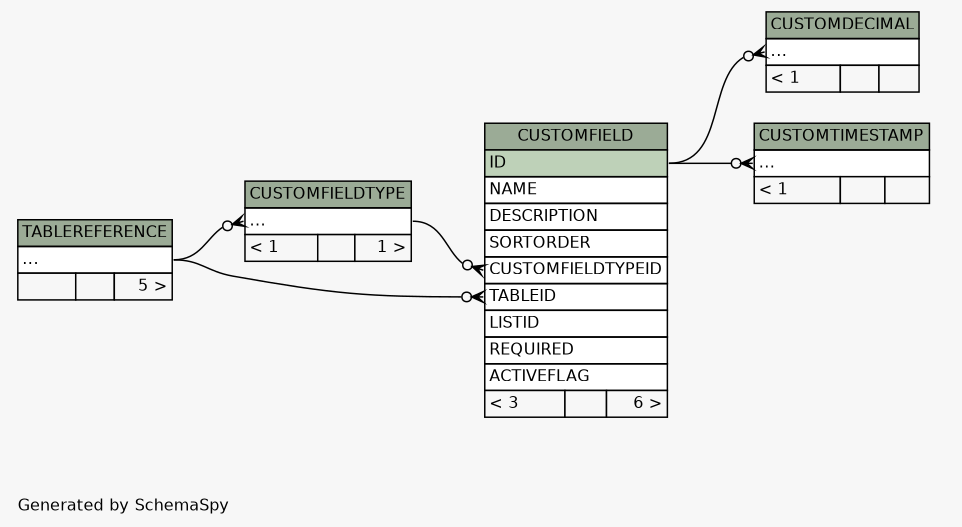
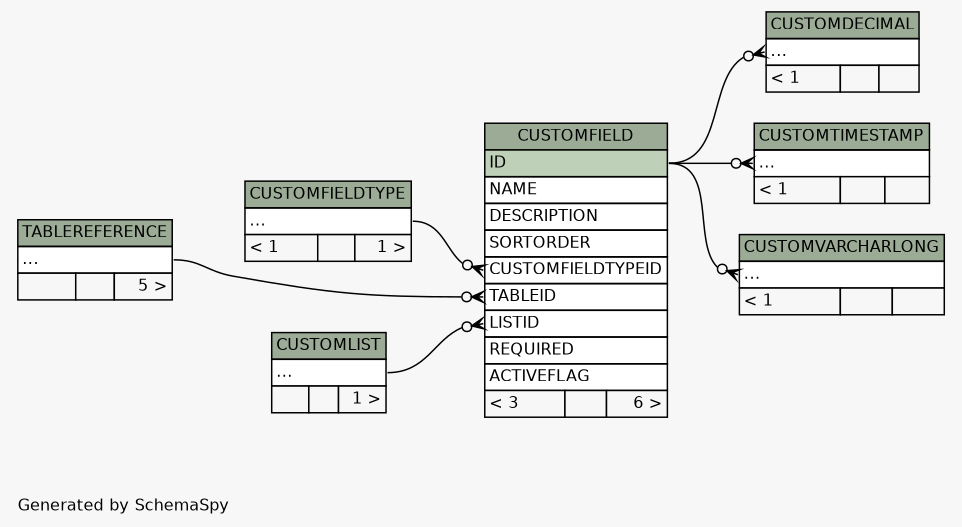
  digraph {
    bgcolor="#f7f7f7"
    fontname=Helvetica
    fontsize=11
    label="\nGenerated by SchemaSpy"
    labeljust=l
    nodesep=0.18
    rankdir=RL
    ranksep=0.46
    node [fontname=Helvetica fontsize=11 shape=plaintext]
    edge [arrowhead=none arrowsize=0.8 arrowtail=crowodot dir=back headport="elipses:e" tailport="elipses:w"]
    n1 [label=<     <TABLE BORDER="0" CELLBORDER="1" CELLSPACING="0" BGCOLOR="#ffffff">       <TR><TD COLSPAN="3" BGCOLOR="#9bab96" ALIGN="CENTER">CUSTOMDECIMAL</TD></TR>       <TR><TD PORT="elipses" COLSPAN="3" ALIGN="LEFT">...</TD></TR>       <TR><TD ALIGN="LEFT" BGCOLOR="#f7f7f7">&lt; 1</TD><TD ALIGN="RIGHT" BGCOLOR="#f7f7f7">  </TD><TD ALIGN="RIGHT" BGCOLOR="#f7f7f7">  </TD></TR>     </TABLE>>]
    n2 [label=<     <TABLE BORDER="0" CELLBORDER="1" CELLSPACING="0" BGCOLOR="#ffffff">       <TR><TD COLSPAN="3" BGCOLOR="#9bab96" ALIGN="CENTER">CUSTOMFIELD</TD></TR>       <TR><TD PORT="ID" COLSPAN="3" BGCOLOR="#bed1b8" ALIGN="LEFT">ID</TD></TR>       <TR><TD PORT="NAME" COLSPAN="3" ALIGN="LEFT">NAME</TD></TR>       <TR><TD PORT="DESCRIPTION" COLSPAN="3" ALIGN="LEFT">DESCRIPTION</TD></TR>       <TR><TD PORT="SORTORDER" COLSPAN="3" ALIGN="LEFT">SORTORDER</TD></TR>       <TR><TD PORT="CUSTOMFIELDTYPEID" COLSPAN="3" ALIGN="LEFT">CUSTOMFIELDTYPEID</TD></TR>       <TR><TD PORT="TABLEID" COLSPAN="3" ALIGN="LEFT">TABLEID</TD></TR>       <TR><TD PORT="LISTID" COLSPAN="3" ALIGN="LEFT">LISTID</TD></TR>       <TR><TD PORT="REQUIRED" COLSPAN="3" ALIGN="LEFT">REQUIRED</TD></TR>       <TR><TD PORT="ACTIVEFLAG" COLSPAN="3" ALIGN="LEFT">ACTIVEFLAG</TD></TR>       <TR><TD ALIGN="LEFT" BGCOLOR="#f7f7f7">&lt; 3</TD><TD ALIGN="RIGHT" BGCOLOR="#f7f7f7">  </TD><TD ALIGN="RIGHT" BGCOLOR="#f7f7f7">6 &gt;</TD></TR>     </TABLE>>]
    n3 [label=<     <TABLE BORDER="0" CELLBORDER="1" CELLSPACING="0" BGCOLOR="#ffffff">       <TR><TD COLSPAN="3" BGCOLOR="#9bab96" ALIGN="CENTER">CUSTOMFIELDTYPE</TD></TR>       <TR><TD PORT="elipses" COLSPAN="3" ALIGN="LEFT">...</TD></TR>       <TR><TD ALIGN="LEFT" BGCOLOR="#f7f7f7">&lt; 1</TD><TD ALIGN="RIGHT" BGCOLOR="#f7f7f7">  </TD><TD ALIGN="RIGHT" BGCOLOR="#f7f7f7">1 &gt;</TD></TR>     </TABLE>>]
+   n4 [label=<     <TABLE BORDER="0" CELLBORDER="1" CELLSPACING="0" BGCOLOR="#ffffff">       <TR><TD COLSPAN="3" BGCOLOR="#9bab96" ALIGN="CENTER">CUSTOMLIST</TD></TR>       <TR><TD PORT="elipses" COLSPAN="3" ALIGN="LEFT">...</TD></TR>       <TR><TD ALIGN="LEFT" BGCOLOR="#f7f7f7">  </TD><TD ALIGN="RIGHT" BGCOLOR="#f7f7f7">  </TD><TD ALIGN="RIGHT" BGCOLOR="#f7f7f7">1 &gt;</TD></TR>     </TABLE>>]
    n5 [label=<     <TABLE BORDER="0" CELLBORDER="1" CELLSPACING="0" BGCOLOR="#ffffff">       <TR><TD COLSPAN="3" BGCOLOR="#9bab96" ALIGN="CENTER">TABLEREFERENCE</TD></TR>       <TR><TD PORT="elipses" COLSPAN="3" ALIGN="LEFT">...</TD></TR>       <TR><TD ALIGN="LEFT" BGCOLOR="#f7f7f7">  </TD><TD ALIGN="RIGHT" BGCOLOR="#f7f7f7">  </TD><TD ALIGN="RIGHT" BGCOLOR="#f7f7f7">5 &gt;</TD></TR>     </TABLE>>]
    n6 [label=<     <TABLE BORDER="0" CELLBORDER="1" CELLSPACING="0" BGCOLOR="#ffffff">       <TR><TD COLSPAN="3" BGCOLOR="#9bab96" ALIGN="CENTER">CUSTOMTIMESTAMP</TD></TR>       <TR><TD PORT="elipses" COLSPAN="3" ALIGN="LEFT">...</TD></TR>       <TR><TD ALIGN="LEFT" BGCOLOR="#f7f7f7">&lt; 1</TD><TD ALIGN="RIGHT" BGCOLOR="#f7f7f7">  </TD><TD ALIGN="RIGHT" BGCOLOR="#f7f7f7">  </TD></TR>     </TABLE>>]
+   n7 [label=<     <TABLE BORDER="0" CELLBORDER="1" CELLSPACING="0" BGCOLOR="#ffffff">       <TR><TD COLSPAN="3" BGCOLOR="#9bab96" ALIGN="CENTER">CUSTOMVARCHARLONG</TD></TR>       <TR><TD PORT="elipses" COLSPAN="3" ALIGN="LEFT">...</TD></TR>       <TR><TD ALIGN="LEFT" BGCOLOR="#f7f7f7">&lt; 1</TD><TD ALIGN="RIGHT" BGCOLOR="#f7f7f7">  </TD><TD ALIGN="RIGHT" BGCOLOR="#f7f7f7">  </TD></TR>     </TABLE>>]
    n1 -> n2 [headport="ID:e"]
    n2 -> n3 [tailport="CUSTOMFIELDTYPEID:w"]
+   n2 -> n4 [tailport="LISTID:w"]
    n2 -> n5 [tailport="TABLEID:w"]
-   n3 -> n5
    n6 -> n2 [headport="ID:e"]
+   n7 -> n2 [headport="ID:e"]
  }
